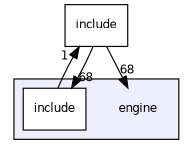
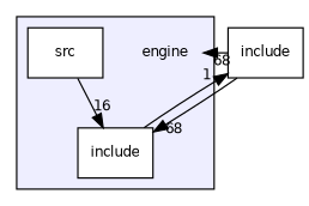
  digraph {
    compound=true
    node [fontname=Helvetica fontsize=10 shape=box]
    edge [headlabel=68 labeldistance=1.5 labelfontname=Helvetica labelfontsize=10]
    n1 [label=engine shape=plaintext]
    n2 [color=black fillcolor=white label=include style=filled]
+   n3 [color=black fillcolor=white label=src style=filled]
    n4 [label=include]
    subgraph cluster_1 {
      bgcolor="#eeeeff"
      pencolor=black
      n1
      n2
+     n3
    }
    n2 -> n4 [headlabel=1]
+   n3 -> n2 [headlabel=16]
    n4 -> n1
    n4 -> n2
  }
